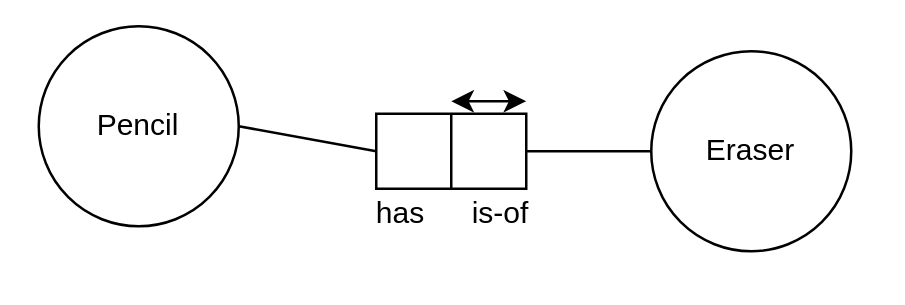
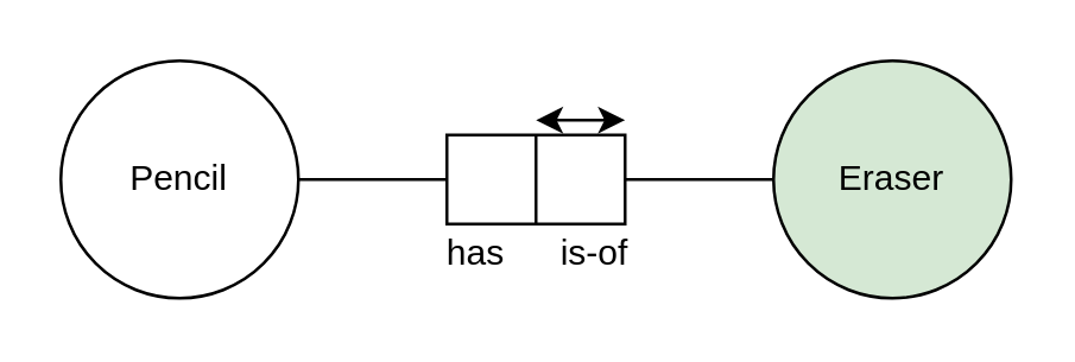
  <mxCell id="0" />
  <mxCell id="1" parent="0" />
- <mxCell id="2" value="Pencil" style="ellipse;whiteSpace=wrap;html=1;aspect=fixed;" parent="1" vertex="1"><mxGeometry x="15" y="10" width="80" height="80" as="geometry" /></mxCell>
- <mxCell id="3" value="Eraser" style="ellipse;whiteSpace=wrap;html=1;aspect=fixed;" parent="1" vertex="1"><mxGeometry x="260" y="20" width="80" height="80" as="geometry" /></mxCell>
+ <mxCell id="2" value="Pencil" style="ellipse;whiteSpace=wrap;html=1;aspect=fixed;" parent="1" vertex="1"><mxGeometry x="20" y="20" width="80" height="80" as="geometry" /></mxCell>
+ <mxCell id="3" value="Eraser" style="ellipse;whiteSpace=wrap;html=1;aspect=fixed;fillColor=#d5e8d4;" parent="1" vertex="1"><mxGeometry x="260" y="20" width="80" height="80" as="geometry" /></mxCell>
  <mxCell id="4" value="" style="shape=process;whiteSpace=wrap;html=1;backgroundOutline=1;size=0.5;" parent="1" vertex="1"><mxGeometry x="150" y="45" width="60" height="30" as="geometry" /></mxCell>
  <mxCell id="5" value="" style="endArrow=none;html=1;rounded=0;exitX=1;exitY=0.5;exitDx=0;exitDy=0;entryX=0;entryY=0.5;entryDx=0;entryDy=0;startArrow=none;startFill=0;" parent="1" source="2" target="4" edge="1"><mxGeometry width="50" height="50" relative="1" as="geometry"><mxPoint x="160" y="310" as="sourcePoint" /><mxPoint x="210" y="260" as="targetPoint" /></mxGeometry></mxCell>
  <mxCell id="6" value="" style="endArrow=none;html=1;rounded=0;entryX=0;entryY=0.5;entryDx=0;entryDy=0;exitX=1;exitY=0.5;exitDx=0;exitDy=0;endFill=0;" parent="1" source="4" target="3" edge="1"><mxGeometry width="50" height="50" relative="1" as="geometry"><mxPoint x="160" y="310" as="sourcePoint" /><mxPoint x="210" y="260" as="targetPoint" /></mxGeometry></mxCell>
  <mxCell id="7" value="&lt;div&gt;has&lt;/div&gt;" style="text;html=1;strokeColor=none;fillColor=none;align=center;verticalAlign=middle;whiteSpace=wrap;rounded=0;" parent="1" vertex="1"><mxGeometry x="130" y="70" width="60" height="30" as="geometry" /></mxCell>
  <mxCell id="8" value="is-of" style="text;html=1;strokeColor=none;fillColor=none;align=center;verticalAlign=middle;whiteSpace=wrap;rounded=0;" parent="1" vertex="1"><mxGeometry x="170" y="70" width="60" height="30" as="geometry" /></mxCell>
  <mxCell id="9" value="" style="endArrow=classic;startArrow=classic;html=1;rounded=0;" parent="1" edge="1"><mxGeometry width="50" height="50" relative="1" as="geometry"><mxPoint x="180" y="40" as="sourcePoint" /><mxPoint x="210" y="40" as="targetPoint" /></mxGeometry></mxCell>
